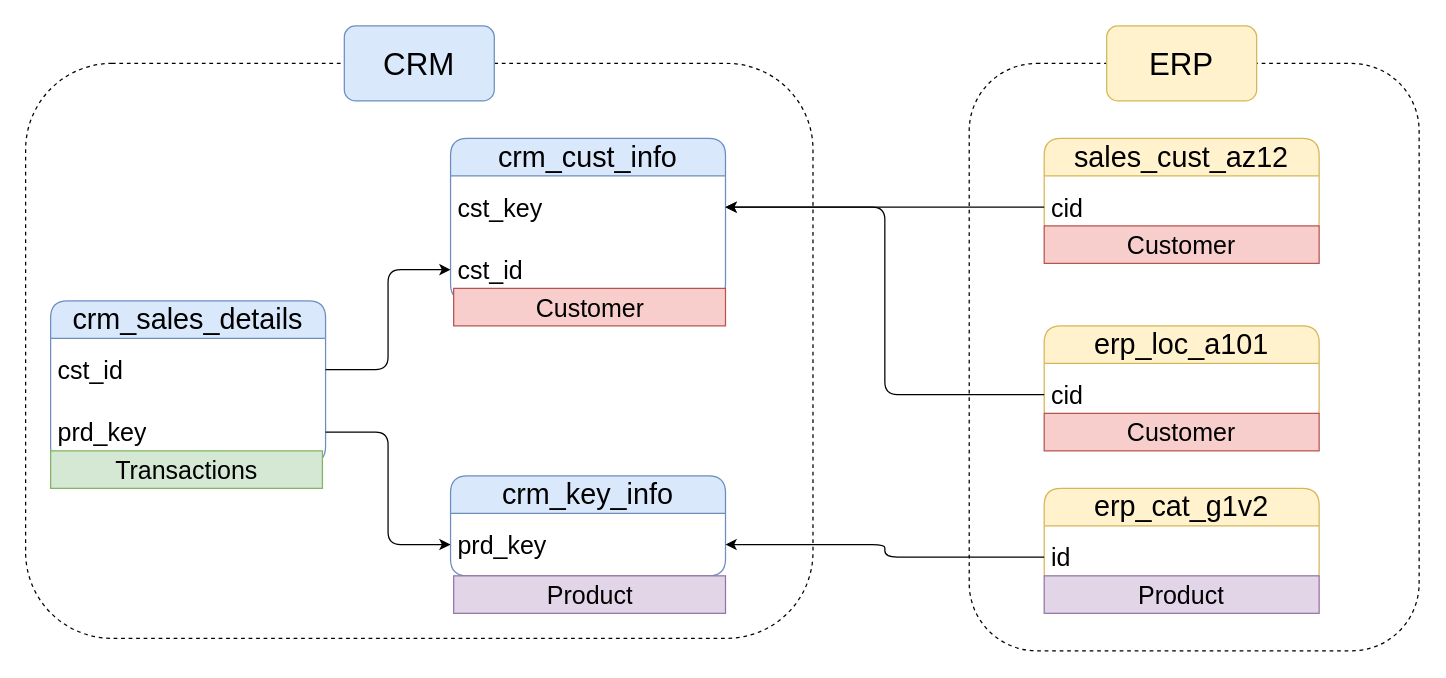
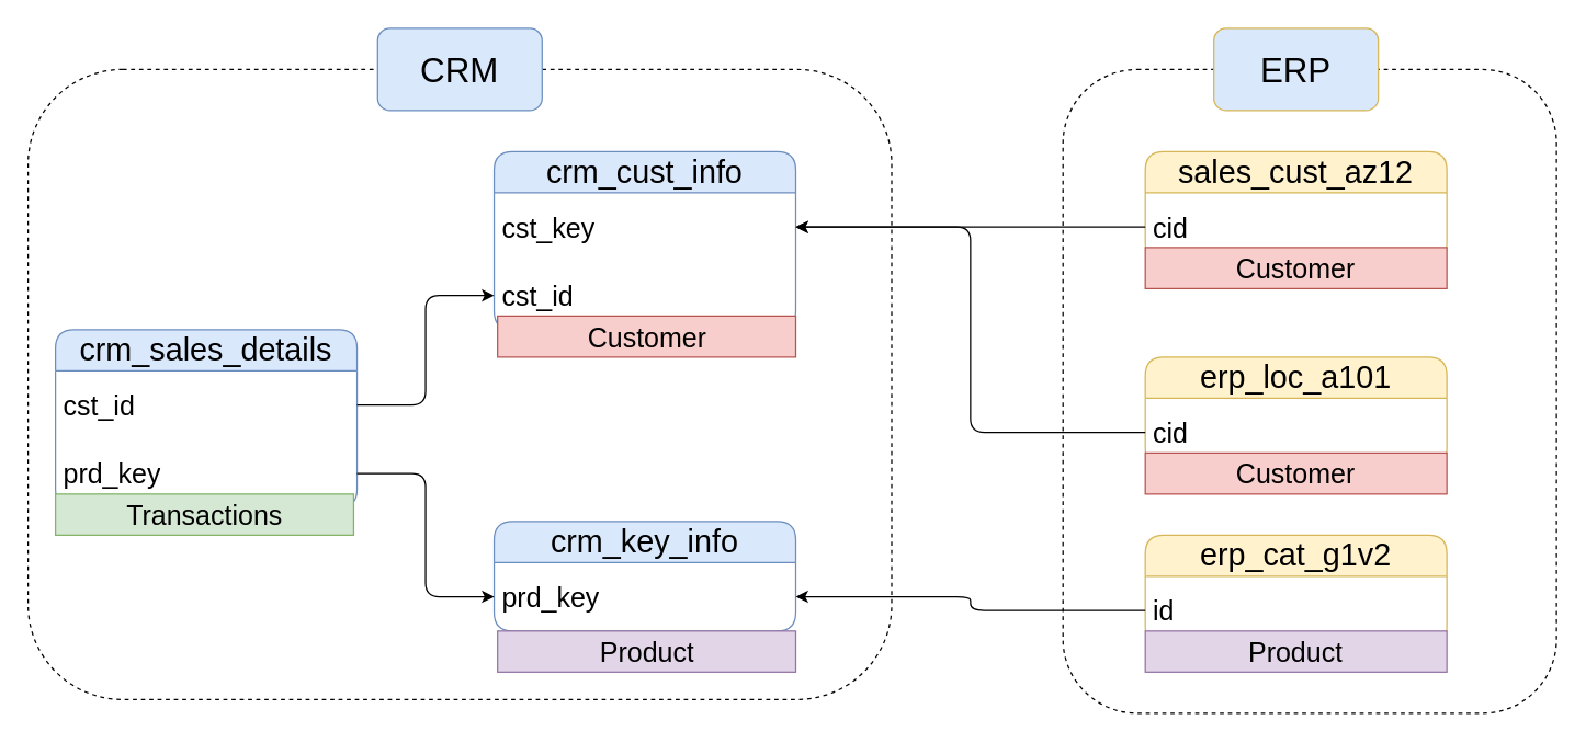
  <mxCell id="0" />
  <mxCell id="1" parent="0" />
  <mxCell id="2" value="&lt;font style=&quot;font-size: 23px;&quot;&gt;crm_cust_info&lt;/font&gt;" style="swimlane;fontStyle=0;childLayout=stackLayout;horizontal=1;startSize=30;horizontalStack=0;resizeParent=1;resizeParentMax=0;resizeLast=0;collapsible=1;marginBottom=0;whiteSpace=wrap;html=1;rounded=1;fillColor=#dae8fc;strokeColor=#6c8ebf;" parent="1" vertex="1"><mxGeometry x="360" y="110" width="220" height="130" as="geometry" /></mxCell>
  <mxCell id="3" value="&lt;font style=&quot;font-size: 20px;&quot;&gt;cst_key&lt;/font&gt;" style="text;strokeColor=none;fillColor=none;align=left;verticalAlign=middle;spacingLeft=4;spacingRight=4;overflow=hidden;points=[[0,0.5],[1,0.5]];portConstraint=eastwest;rotatable=0;whiteSpace=wrap;html=1;rounded=1;" parent="2" vertex="1"><mxGeometry y="30" width="220" height="50" as="geometry" /></mxCell>
  <mxCell id="4" value="&lt;font style=&quot;font-size: 20px;&quot;&gt;cst_id&lt;/font&gt;" style="text;strokeColor=none;fillColor=none;align=left;verticalAlign=middle;spacingLeft=4;spacingRight=4;overflow=hidden;points=[[0,0.5],[1,0.5]];portConstraint=eastwest;rotatable=0;whiteSpace=wrap;html=1;rounded=1;" parent="2" vertex="1"><mxGeometry y="80" width="220" height="50" as="geometry" /></mxCell>
  <mxCell id="5" value="&lt;font style=&quot;font-size: 23px;&quot;&gt;crm_key_info&lt;/font&gt;" style="swimlane;fontStyle=0;childLayout=stackLayout;horizontal=1;startSize=30;horizontalStack=0;resizeParent=1;resizeParentMax=0;resizeLast=0;collapsible=1;marginBottom=0;whiteSpace=wrap;html=1;rounded=1;fillColor=#dae8fc;strokeColor=#6c8ebf;" parent="1" vertex="1"><mxGeometry x="360" y="380" width="220" height="80" as="geometry" /></mxCell>
  <mxCell id="6" value="&lt;font style=&quot;font-size: 20px;&quot;&gt;prd_key&lt;/font&gt;" style="text;strokeColor=none;fillColor=none;align=left;verticalAlign=middle;spacingLeft=4;spacingRight=4;overflow=hidden;points=[[0,0.5],[1,0.5]];portConstraint=eastwest;rotatable=0;whiteSpace=wrap;html=1;rounded=1;" parent="5" vertex="1"><mxGeometry y="30" width="220" height="50" as="geometry" /></mxCell>
  <mxCell id="7" value="&lt;font style=&quot;font-size: 23px;&quot;&gt;crm_sales_details&lt;/font&gt;" style="swimlane;fontStyle=0;childLayout=stackLayout;horizontal=1;startSize=30;horizontalStack=0;resizeParent=1;resizeParentMax=0;resizeLast=0;collapsible=1;marginBottom=0;whiteSpace=wrap;html=1;rounded=1;fillColor=#dae8fc;strokeColor=#6c8ebf;" parent="1" vertex="1"><mxGeometry x="40" y="240" width="220" height="130" as="geometry" /></mxCell>
  <mxCell id="8" value="&lt;font style=&quot;font-size: 20px;&quot;&gt;cst_id&lt;/font&gt;" style="text;strokeColor=none;fillColor=none;align=left;verticalAlign=middle;spacingLeft=4;spacingRight=4;overflow=hidden;points=[[0,0.5],[1,0.5]];portConstraint=eastwest;rotatable=0;whiteSpace=wrap;html=1;rounded=1;" parent="7" vertex="1"><mxGeometry y="30" width="220" height="50" as="geometry" /></mxCell>
  <mxCell id="9" value="&lt;font style=&quot;font-size: 20px;&quot;&gt;prd_key&lt;/font&gt;" style="text;strokeColor=none;fillColor=none;align=left;verticalAlign=middle;spacingLeft=4;spacingRight=4;overflow=hidden;points=[[0,0.5],[1,0.5]];portConstraint=eastwest;rotatable=0;whiteSpace=wrap;html=1;rounded=1;" parent="7" vertex="1"><mxGeometry y="80" width="220" height="50" as="geometry" /></mxCell>
  <mxCell id="10" style="edgeStyle=orthogonalEdgeStyle;rounded=1;orthogonalLoop=1;jettySize=auto;html=1;entryX=0;entryY=0.5;entryDx=0;entryDy=0;" parent="1" source="8" target="4" edge="1"><mxGeometry relative="1" as="geometry" /></mxCell>
  <mxCell id="11" style="edgeStyle=orthogonalEdgeStyle;rounded=1;orthogonalLoop=1;jettySize=auto;html=1;entryX=0;entryY=0.5;entryDx=0;entryDy=0;" parent="1" source="9" target="6" edge="1"><mxGeometry relative="1" as="geometry" /></mxCell>
  <mxCell id="12" value="&lt;font style=&quot;font-size: 23px;&quot;&gt;sales_cust_az12&lt;/font&gt;" style="swimlane;fontStyle=0;childLayout=stackLayout;horizontal=1;startSize=30;horizontalStack=0;resizeParent=1;resizeParentMax=0;resizeLast=0;collapsible=1;marginBottom=0;whiteSpace=wrap;html=1;rounded=1;fillColor=#fff2cc;strokeColor=#d6b656;" parent="1" vertex="1"><mxGeometry x="835" y="110" width="220" height="80" as="geometry" /></mxCell>
  <mxCell id="13" value="&lt;font style=&quot;font-size: 20px;&quot;&gt;cid&lt;/font&gt;" style="text;strokeColor=none;fillColor=none;align=left;verticalAlign=middle;spacingLeft=4;spacingRight=4;overflow=hidden;points=[[0,0.5],[1,0.5]];portConstraint=eastwest;rotatable=0;whiteSpace=wrap;html=1;rounded=1;" parent="12" vertex="1"><mxGeometry y="30" width="220" height="50" as="geometry" /></mxCell>
  <mxCell id="14" style="edgeStyle=orthogonalEdgeStyle;rounded=1;orthogonalLoop=1;jettySize=auto;html=1;entryX=1;entryY=0.5;entryDx=0;entryDy=0;" parent="1" source="13" target="3" edge="1"><mxGeometry relative="1" as="geometry" /></mxCell>
  <mxCell id="15" value="&lt;font style=&quot;font-size: 23px;&quot;&gt;erp_loc_a101&lt;/font&gt;" style="swimlane;fontStyle=0;childLayout=stackLayout;horizontal=1;startSize=30;horizontalStack=0;resizeParent=1;resizeParentMax=0;resizeLast=0;collapsible=1;marginBottom=0;whiteSpace=wrap;html=1;rounded=1;fillColor=#fff2cc;strokeColor=#d6b656;" parent="1" vertex="1"><mxGeometry x="835" y="260" width="220" height="80" as="geometry" /></mxCell>
  <mxCell id="16" value="&lt;font style=&quot;font-size: 20px;&quot;&gt;cid&lt;/font&gt;" style="text;strokeColor=none;fillColor=none;align=left;verticalAlign=middle;spacingLeft=4;spacingRight=4;overflow=hidden;points=[[0,0.5],[1,0.5]];portConstraint=eastwest;rotatable=0;whiteSpace=wrap;html=1;rounded=1;" parent="15" vertex="1"><mxGeometry y="30" width="220" height="50" as="geometry" /></mxCell>
  <mxCell id="17" style="edgeStyle=orthogonalEdgeStyle;rounded=1;orthogonalLoop=1;jettySize=auto;html=1;entryX=1;entryY=0.5;entryDx=0;entryDy=0;" parent="1" source="16" target="3" edge="1"><mxGeometry relative="1" as="geometry" /></mxCell>
  <mxCell id="18" value="&lt;font style=&quot;font-size: 23px;&quot;&gt;erp_cat_g1v2&lt;/font&gt;" style="swimlane;fontStyle=0;childLayout=stackLayout;horizontal=1;startSize=30;horizontalStack=0;resizeParent=1;resizeParentMax=0;resizeLast=0;collapsible=1;marginBottom=0;whiteSpace=wrap;html=1;rounded=1;fillColor=#fff2cc;strokeColor=#d6b656;" parent="1" vertex="1"><mxGeometry x="835" y="390" width="220" height="80" as="geometry" /></mxCell>
  <mxCell id="19" value="&lt;font style=&quot;font-size: 20px;&quot;&gt;id&lt;/font&gt;" style="text;strokeColor=none;fillColor=none;align=left;verticalAlign=middle;spacingLeft=4;spacingRight=4;overflow=hidden;points=[[0,0.5],[1,0.5]];portConstraint=eastwest;rotatable=0;whiteSpace=wrap;html=1;rounded=1;" parent="18" vertex="1"><mxGeometry y="30" width="220" height="50" as="geometry" /></mxCell>
  <mxCell id="20" style="edgeStyle=orthogonalEdgeStyle;rounded=1;orthogonalLoop=1;jettySize=auto;html=1;entryX=1;entryY=0.5;entryDx=0;entryDy=0;" parent="1" source="19" target="6" edge="1"><mxGeometry relative="1" as="geometry" /></mxCell>
  <mxCell id="21" value="" style="rounded=1;whiteSpace=wrap;html=1;dashed=1;fillColor=none;" parent="1" vertex="1"><mxGeometry x="20" y="50" width="630" height="460" as="geometry" /></mxCell>
  <mxCell id="22" value="&lt;font style=&quot;font-size: 25px;&quot;&gt;CRM&lt;/font&gt;" style="rounded=1;whiteSpace=wrap;html=1;fillColor=#dae8fc;strokeColor=#6c8ebf;" parent="1" vertex="1"><mxGeometry x="275" y="20" width="120" height="60" as="geometry" /></mxCell>
  <mxCell id="23" value="" style="rounded=1;whiteSpace=wrap;html=1;dashed=1;fillColor=none;" parent="1" vertex="1"><mxGeometry x="775" y="50" width="360" height="470" as="geometry" /></mxCell>
- <mxCell id="24" value="&lt;span style=&quot;font-size: 25px;&quot;&gt;ERP&lt;/span&gt;" style="rounded=1;whiteSpace=wrap;html=1;fillColor=#fff2cc;strokeColor=#d6b656;" parent="1" vertex="1"><mxGeometry x="885" y="20" width="120" height="60" as="geometry" /></mxCell>
+ <mxCell id="24" value="&lt;span style=&quot;font-size: 25px;&quot;&gt;ERP&lt;/span&gt;" style="rounded=1;whiteSpace=wrap;html=1;fillColor=#dae8fc;strokeColor=#d6b656;" parent="1" vertex="1"><mxGeometry x="885" y="20" width="120" height="60" as="geometry" /></mxCell>
  <mxCell id="25" value="Customer" style="text;html=1;strokeColor=#b85450;fillColor=#f8cecc;align=center;verticalAlign=middle;whiteSpace=wrap;overflow=hidden;fontSize=20;" vertex="1" parent="1"><mxGeometry x="362.5" y="230" width="217.5" height="30" as="geometry" /></mxCell>
  <mxCell id="26" value="Customer" style="text;html=1;strokeColor=#b85450;fillColor=#f8cecc;align=center;verticalAlign=middle;whiteSpace=wrap;overflow=hidden;fontSize=20;" vertex="1" parent="1"><mxGeometry x="835" y="180" width="220" height="30" as="geometry" /></mxCell>
  <mxCell id="27" value="Customer" style="text;html=1;strokeColor=#b85450;fillColor=#f8cecc;align=center;verticalAlign=middle;whiteSpace=wrap;overflow=hidden;fontSize=20;" vertex="1" parent="1"><mxGeometry x="835" y="330" width="220" height="30" as="geometry" /></mxCell>
  <mxCell id="28" value="Product" style="text;html=1;strokeColor=#9673a6;fillColor=#e1d5e7;align=center;verticalAlign=middle;whiteSpace=wrap;overflow=hidden;fontSize=20;" vertex="1" parent="1"><mxGeometry x="362.5" y="460" width="217.5" height="30" as="geometry" /></mxCell>
  <mxCell id="29" value="Product" style="text;html=1;strokeColor=#9673a6;fillColor=#e1d5e7;align=center;verticalAlign=middle;whiteSpace=wrap;overflow=hidden;fontSize=20;" vertex="1" parent="1"><mxGeometry x="835" y="460" width="220" height="30" as="geometry" /></mxCell>
  <mxCell id="30" value="Transactions" style="text;html=1;strokeColor=#82b366;fillColor=#d5e8d4;align=center;verticalAlign=middle;whiteSpace=wrap;overflow=hidden;fontSize=20;" vertex="1" parent="1"><mxGeometry x="40" y="360" width="217.5" height="30" as="geometry" /></mxCell>
